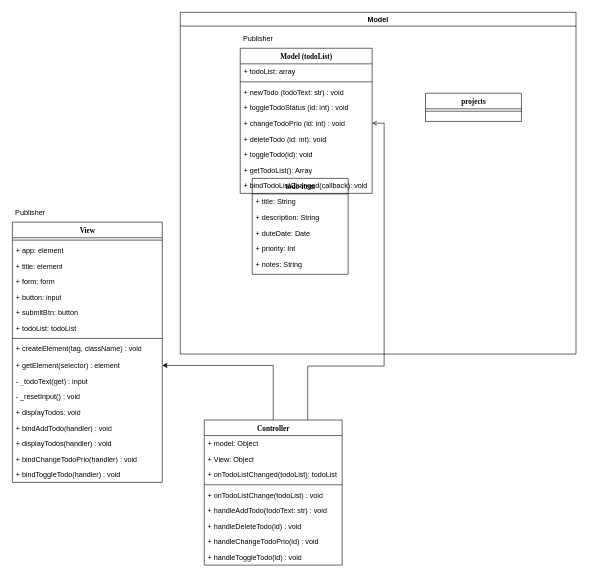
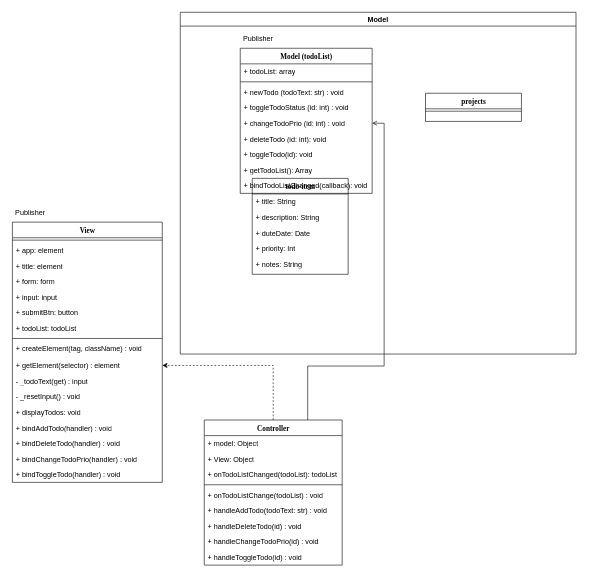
  <mxCell id="0" />
  <mxCell id="1" parent="0" />
  <mxCell id="2" value="View" style="swimlane;html=1;fontStyle=1;align=center;verticalAlign=top;childLayout=stackLayout;horizontal=1;startSize=26;horizontalStack=0;resizeParent=1;resizeLast=0;collapsible=1;marginBottom=0;swimlaneFillColor=#ffffff;rounded=0;shadow=0;comic=0;labelBackgroundColor=none;strokeWidth=1;fillColor=none;fontFamily=Verdana;fontSize=12" parent="1" vertex="1"><mxGeometry x="20" y="370" width="250" height="434" as="geometry" /></mxCell>
  <mxCell id="3" value="" style="line;html=1;strokeWidth=1;fillColor=none;align=left;verticalAlign=middle;spacingTop=-1;spacingLeft=3;spacingRight=3;rotatable=0;labelPosition=right;points=[];portConstraint=eastwest;" parent="2" vertex="1"><mxGeometry y="26" width="250" height="8" as="geometry" /></mxCell>
  <mxCell id="4" value="+ app: element" style="text;html=1;strokeColor=none;fillColor=none;align=left;verticalAlign=top;spacingLeft=4;spacingRight=4;whiteSpace=wrap;overflow=hidden;rotatable=0;points=[[0,0.5],[1,0.5]];portConstraint=eastwest;" parent="2" vertex="1"><mxGeometry y="34" width="250" height="26" as="geometry" /></mxCell>
  <mxCell id="5" value="+ title: element" style="text;html=1;strokeColor=none;fillColor=none;align=left;verticalAlign=top;spacingLeft=4;spacingRight=4;whiteSpace=wrap;overflow=hidden;rotatable=0;points=[[0,0.5],[1,0.5]];portConstraint=eastwest;" parent="2" vertex="1"><mxGeometry y="60" width="250" height="26" as="geometry" /></mxCell>
  <mxCell id="6" value="+ form: form" style="text;html=1;strokeColor=none;fillColor=none;align=left;verticalAlign=top;spacingLeft=4;spacingRight=4;whiteSpace=wrap;overflow=hidden;rotatable=0;points=[[0,0.5],[1,0.5]];portConstraint=eastwest;" parent="2" vertex="1"><mxGeometry y="86" width="250" height="26" as="geometry" /></mxCell>
- <mxCell id="7" value="+ button: input" style="text;html=1;strokeColor=none;fillColor=none;align=left;verticalAlign=top;spacingLeft=4;spacingRight=4;whiteSpace=wrap;overflow=hidden;rotatable=0;points=[[0,0.5],[1,0.5]];portConstraint=eastwest;" parent="2" vertex="1"><mxGeometry y="112" width="250" height="26" as="geometry" /></mxCell>
+ <mxCell id="7" value="+ input: input" style="text;html=1;strokeColor=none;fillColor=none;align=left;verticalAlign=top;spacingLeft=4;spacingRight=4;whiteSpace=wrap;overflow=hidden;rotatable=0;points=[[0,0.5],[1,0.5]];portConstraint=eastwest;" parent="2" vertex="1"><mxGeometry y="112" width="250" height="26" as="geometry" /></mxCell>
  <mxCell id="8" value="+ submitBtn: button" style="text;html=1;strokeColor=none;fillColor=none;align=left;verticalAlign=top;spacingLeft=4;spacingRight=4;whiteSpace=wrap;overflow=hidden;rotatable=0;points=[[0,0.5],[1,0.5]];portConstraint=eastwest;" parent="2" vertex="1"><mxGeometry y="138" width="250" height="26" as="geometry" /></mxCell>
  <mxCell id="9" value="+ todoList: todoList&amp;nbsp;" style="text;html=1;strokeColor=none;fillColor=none;align=left;verticalAlign=top;spacingLeft=4;spacingRight=4;whiteSpace=wrap;overflow=hidden;rotatable=0;points=[[0,0.5],[1,0.5]];portConstraint=eastwest;" parent="2" vertex="1"><mxGeometry y="164" width="250" height="26" as="geometry" /></mxCell>
  <mxCell id="10" value="" style="line;html=1;strokeWidth=1;fillColor=none;align=left;verticalAlign=middle;spacingTop=-1;spacingLeft=3;spacingRight=3;rotatable=0;labelPosition=right;points=[];portConstraint=eastwest;" parent="2" vertex="1"><mxGeometry y="190" width="250" height="8" as="geometry" /></mxCell>
  <mxCell id="11" value="+ createElement(tag, className) : void" style="text;html=1;strokeColor=none;fillColor=none;align=left;verticalAlign=top;spacingLeft=4;spacingRight=4;whiteSpace=wrap;overflow=hidden;rotatable=0;points=[[0,0.5],[1,0.5]];portConstraint=eastwest;" parent="2" vertex="1"><mxGeometry y="198" width="250" height="28" as="geometry" /></mxCell>
  <mxCell id="12" value="+ getElement(selector) : element" style="text;html=1;strokeColor=none;fillColor=none;align=left;verticalAlign=top;spacingLeft=4;spacingRight=4;whiteSpace=wrap;overflow=hidden;rotatable=0;points=[[0,0.5],[1,0.5]];portConstraint=eastwest;" parent="2" vertex="1"><mxGeometry y="226" width="250" height="26" as="geometry" /></mxCell>
  <mxCell id="13" value="- _todoText(get) : input" style="text;html=1;strokeColor=none;fillColor=none;align=left;verticalAlign=top;spacingLeft=4;spacingRight=4;whiteSpace=wrap;overflow=hidden;rotatable=0;points=[[0,0.5],[1,0.5]];portConstraint=eastwest;" parent="2" vertex="1"><mxGeometry y="252" width="250" height="26" as="geometry" /></mxCell>
  <mxCell id="14" value="- _resetInput() : void" style="text;html=1;strokeColor=none;fillColor=none;align=left;verticalAlign=top;spacingLeft=4;spacingRight=4;whiteSpace=wrap;overflow=hidden;rotatable=0;points=[[0,0.5],[1,0.5]];portConstraint=eastwest;" parent="2" vertex="1"><mxGeometry y="278" width="250" height="26" as="geometry" /></mxCell>
  <mxCell id="15" value="+ displayTodos: void" style="text;html=1;strokeColor=none;fillColor=none;align=left;verticalAlign=top;spacingLeft=4;spacingRight=4;whiteSpace=wrap;overflow=hidden;rotatable=0;points=[[0,0.5],[1,0.5]];portConstraint=eastwest;" parent="2" vertex="1"><mxGeometry y="304" width="250" height="26" as="geometry" /></mxCell>
  <mxCell id="16" value="+ bindAddTodo(handler) : void" style="text;html=1;strokeColor=none;fillColor=none;align=left;verticalAlign=top;spacingLeft=4;spacingRight=4;whiteSpace=wrap;overflow=hidden;rotatable=0;points=[[0,0.5],[1,0.5]];portConstraint=eastwest;" parent="2" vertex="1"><mxGeometry y="330" width="250" height="26" as="geometry" /></mxCell>
- <mxCell id="17" value="+ displayTodos(handler) : void" style="text;html=1;strokeColor=none;fillColor=none;align=left;verticalAlign=top;spacingLeft=4;spacingRight=4;whiteSpace=wrap;overflow=hidden;rotatable=0;points=[[0,0.5],[1,0.5]];portConstraint=eastwest;" parent="2" vertex="1"><mxGeometry y="356" width="250" height="26" as="geometry" /></mxCell>
+ <mxCell id="17" value="+ bindDeleteTodo(handler) : void" style="text;html=1;strokeColor=none;fillColor=none;align=left;verticalAlign=top;spacingLeft=4;spacingRight=4;whiteSpace=wrap;overflow=hidden;rotatable=0;points=[[0,0.5],[1,0.5]];portConstraint=eastwest;" parent="2" vertex="1"><mxGeometry y="356" width="250" height="26" as="geometry" /></mxCell>
  <mxCell id="18" value="+ bindChangeTodoPrio(handler) : void" style="text;html=1;strokeColor=none;fillColor=none;align=left;verticalAlign=top;spacingLeft=4;spacingRight=4;whiteSpace=wrap;overflow=hidden;rotatable=0;points=[[0,0.5],[1,0.5]];portConstraint=eastwest;" parent="2" vertex="1"><mxGeometry y="382" width="250" height="26" as="geometry" /></mxCell>
  <mxCell id="19" value="+ bindToggleTodo(handler) : void" style="text;html=1;strokeColor=none;fillColor=none;align=left;verticalAlign=top;spacingLeft=4;spacingRight=4;whiteSpace=wrap;overflow=hidden;rotatable=0;points=[[0,0.5],[1,0.5]];portConstraint=eastwest;" parent="2" vertex="1"><mxGeometry y="408" width="250" height="26" as="geometry" /></mxCell>
- <mxCell id="20" style="edgeStyle=orthogonalEdgeStyle;rounded=0;orthogonalLoop=1;jettySize=auto;html=1;entryX=1;entryY=0.5;entryDx=0;entryDy=0;endArrow=classic;endFill=1;" parent="1" source="22" target="12" edge="1"><mxGeometry relative="1" as="geometry" /></mxCell>
+ <mxCell id="20" style="edgeStyle=orthogonalEdgeStyle;rounded=0;orthogonalLoop=1;jettySize=auto;html=1;entryX=1;entryY=0.5;entryDx=0;entryDy=0;endArrow=classic;endFill=1;dashed=1;" parent="1" source="22" target="12" edge="1"><mxGeometry relative="1" as="geometry" /></mxCell>
  <mxCell id="21" style="edgeStyle=orthogonalEdgeStyle;rounded=0;orthogonalLoop=1;jettySize=auto;html=1;exitX=0.75;exitY=0;exitDx=0;exitDy=0;entryX=1;entryY=0.5;entryDx=0;entryDy=0;endArrow=open;endFill=1;" parent="1" source="22" target="39" edge="1"><mxGeometry relative="1" as="geometry"><Array as="points"><mxPoint x="513" y="610" /><mxPoint x="640" y="610" /><mxPoint x="640" y="205" /></Array></mxGeometry></mxCell>
  <mxCell id="22" value="Controller" style="swimlane;html=1;fontStyle=1;align=center;verticalAlign=top;childLayout=stackLayout;horizontal=1;startSize=26;horizontalStack=0;resizeParent=1;resizeLast=0;collapsible=1;marginBottom=0;swimlaneFillColor=#ffffff;rounded=0;shadow=0;comic=0;labelBackgroundColor=none;strokeWidth=1;fillColor=none;fontFamily=Verdana;fontSize=12" parent="1" vertex="1"><mxGeometry x="340" y="700" width="230" height="242" as="geometry" /></mxCell>
  <mxCell id="23" value="+ model: Object" style="text;html=1;strokeColor=none;fillColor=none;align=left;verticalAlign=top;spacingLeft=4;spacingRight=4;whiteSpace=wrap;overflow=hidden;rotatable=0;points=[[0,0.5],[1,0.5]];portConstraint=eastwest;" parent="22" vertex="1"><mxGeometry y="26" width="230" height="26" as="geometry" /></mxCell>
  <mxCell id="24" value="+ View: Object" style="text;html=1;strokeColor=none;fillColor=none;align=left;verticalAlign=top;spacingLeft=4;spacingRight=4;whiteSpace=wrap;overflow=hidden;rotatable=0;points=[[0,0.5],[1,0.5]];portConstraint=eastwest;" parent="22" vertex="1"><mxGeometry y="52" width="230" height="26" as="geometry" /></mxCell>
  <mxCell id="25" value="+ onTodoListChanged(todoList): todoList" style="text;html=1;strokeColor=none;fillColor=none;align=left;verticalAlign=top;spacingLeft=4;spacingRight=4;whiteSpace=wrap;overflow=hidden;rotatable=0;points=[[0,0.5],[1,0.5]];portConstraint=eastwest;" parent="22" vertex="1"><mxGeometry y="78" width="230" height="26" as="geometry" /></mxCell>
  <mxCell id="26" value="" style="line;html=1;strokeWidth=1;fillColor=none;align=left;verticalAlign=middle;spacingTop=-1;spacingLeft=3;spacingRight=3;rotatable=0;labelPosition=right;points=[];portConstraint=eastwest;" parent="22" vertex="1"><mxGeometry y="104" width="230" height="8" as="geometry" /></mxCell>
  <mxCell id="27" value="+ onTodoListChange(todoList) : void" style="text;html=1;strokeColor=none;fillColor=none;align=left;verticalAlign=top;spacingLeft=4;spacingRight=4;whiteSpace=wrap;overflow=hidden;rotatable=0;points=[[0,0.5],[1,0.5]];portConstraint=eastwest;" parent="22" vertex="1"><mxGeometry y="112" width="230" height="26" as="geometry" /></mxCell>
  <mxCell id="28" value="+ handleAddTodo(todoText: str) : void" style="text;html=1;strokeColor=none;fillColor=none;align=left;verticalAlign=top;spacingLeft=4;spacingRight=4;whiteSpace=wrap;overflow=hidden;rotatable=0;points=[[0,0.5],[1,0.5]];portConstraint=eastwest;" parent="22" vertex="1"><mxGeometry y="138" width="230" height="26" as="geometry" /></mxCell>
  <mxCell id="29" value="+ handleDeleteTodo(id) : void" style="text;html=1;strokeColor=none;fillColor=none;align=left;verticalAlign=top;spacingLeft=4;spacingRight=4;whiteSpace=wrap;overflow=hidden;rotatable=0;points=[[0,0.5],[1,0.5]];portConstraint=eastwest;" parent="22" vertex="1"><mxGeometry y="164" width="230" height="26" as="geometry" /></mxCell>
  <mxCell id="30" value="+ handleChangeTodoPrio(id) : void" style="text;html=1;strokeColor=none;fillColor=none;align=left;verticalAlign=top;spacingLeft=4;spacingRight=4;whiteSpace=wrap;overflow=hidden;rotatable=0;points=[[0,0.5],[1,0.5]];portConstraint=eastwest;" parent="22" vertex="1"><mxGeometry y="190" width="230" height="26" as="geometry" /></mxCell>
  <mxCell id="31" value="+ handleToggleTodo(id) : void" style="text;html=1;strokeColor=none;fillColor=none;align=left;verticalAlign=top;spacingLeft=4;spacingRight=4;whiteSpace=wrap;overflow=hidden;rotatable=0;points=[[0,0.5],[1,0.5]];portConstraint=eastwest;" parent="22" vertex="1"><mxGeometry y="216" width="230" height="26" as="geometry" /></mxCell>
  <mxCell id="32" value="Model" style="swimlane;" parent="1" vertex="1"><mxGeometry x="300" y="20" width="660" height="570" as="geometry" /></mxCell>
  <mxCell id="33" value="" style="edgeStyle=orthogonalEdgeStyle;rounded=0;orthogonalLoop=1;jettySize=auto;html=1;endArrow=none;endFill=0;entryX=0.5;entryY=1;entryDx=0;entryDy=0;exitX=0.5;exitY=0;exitDx=0;exitDy=0;" parent="32" source="44" edge="1"><mxGeometry relative="1" as="geometry"><mxPoint x="200" y="255" as="sourcePoint" /><mxPoint x="200" y="237" as="targetPoint" /></mxGeometry></mxCell>
  <mxCell id="34" value="Model (todoList)" style="swimlane;html=1;fontStyle=1;align=center;verticalAlign=top;childLayout=stackLayout;horizontal=1;startSize=26;horizontalStack=0;resizeParent=1;resizeLast=0;collapsible=1;marginBottom=0;swimlaneFillColor=#ffffff;rounded=0;shadow=0;comic=0;labelBackgroundColor=none;strokeWidth=1;fillColor=none;fontFamily=Verdana;fontSize=12" parent="32" vertex="1"><mxGeometry x="100" y="60" width="220" height="242" as="geometry" /></mxCell>
  <mxCell id="35" value="+ todoList: array" style="text;html=1;strokeColor=none;fillColor=none;align=left;verticalAlign=top;spacingLeft=4;spacingRight=4;whiteSpace=wrap;overflow=hidden;rotatable=0;points=[[0,0.5],[1,0.5]];portConstraint=eastwest;" parent="34" vertex="1"><mxGeometry y="26" width="220" height="26" as="geometry" /></mxCell>
  <mxCell id="36" value="" style="line;html=1;strokeWidth=1;fillColor=none;align=left;verticalAlign=middle;spacingTop=-1;spacingLeft=3;spacingRight=3;rotatable=0;labelPosition=right;points=[];portConstraint=eastwest;" parent="34" vertex="1"><mxGeometry y="52" width="220" height="8" as="geometry" /></mxCell>
  <mxCell id="37" value="+ newTodo (todoText: str) : void" style="text;html=1;strokeColor=none;fillColor=none;align=left;verticalAlign=top;spacingLeft=4;spacingRight=4;whiteSpace=wrap;overflow=hidden;rotatable=0;points=[[0,0.5],[1,0.5]];portConstraint=eastwest;" parent="34" vertex="1"><mxGeometry y="60" width="220" height="26" as="geometry" /></mxCell>
  <mxCell id="38" value="+ toggleTodoStatus (id: int) : void" style="text;html=1;strokeColor=none;fillColor=none;align=left;verticalAlign=top;spacingLeft=4;spacingRight=4;whiteSpace=wrap;overflow=hidden;rotatable=0;points=[[0,0.5],[1,0.5]];portConstraint=eastwest;" parent="34" vertex="1"><mxGeometry y="86" width="220" height="26" as="geometry" /></mxCell>
  <mxCell id="39" value="+ changeTodoPrio (id: int) : void" style="text;html=1;strokeColor=none;fillColor=none;align=left;verticalAlign=top;spacingLeft=4;spacingRight=4;whiteSpace=wrap;overflow=hidden;rotatable=0;points=[[0,0.5],[1,0.5]];portConstraint=eastwest;" parent="34" vertex="1"><mxGeometry y="112" width="220" height="26" as="geometry" /></mxCell>
  <mxCell id="40" value="+ deleteTodo (id: int): void" style="text;html=1;strokeColor=none;fillColor=none;align=left;verticalAlign=top;spacingLeft=4;spacingRight=4;whiteSpace=wrap;overflow=hidden;rotatable=0;points=[[0,0.5],[1,0.5]];portConstraint=eastwest;" parent="34" vertex="1"><mxGeometry y="138" width="220" height="26" as="geometry" /></mxCell>
  <mxCell id="41" value="+ toggleTodo(id): void" style="text;html=1;strokeColor=none;fillColor=none;align=left;verticalAlign=top;spacingLeft=4;spacingRight=4;whiteSpace=wrap;overflow=hidden;rotatable=0;points=[[0,0.5],[1,0.5]];portConstraint=eastwest;" parent="34" vertex="1"><mxGeometry y="164" width="220" height="26" as="geometry" /></mxCell>
  <mxCell id="42" value="+ getTodoList(): Array" style="text;html=1;strokeColor=none;fillColor=none;align=left;verticalAlign=top;spacingLeft=4;spacingRight=4;whiteSpace=wrap;overflow=hidden;rotatable=0;points=[[0,0.5],[1,0.5]];portConstraint=eastwest;" vertex="1" parent="34"><mxGeometry y="190" width="220" height="26" as="geometry" /></mxCell>
  <mxCell id="43" value="+ bindTodoListChanged(callback): void" style="text;html=1;strokeColor=none;fillColor=none;align=left;verticalAlign=top;spacingLeft=4;spacingRight=4;whiteSpace=wrap;overflow=hidden;rotatable=0;points=[[0,0.5],[1,0.5]];portConstraint=eastwest;" parent="34" vertex="1"><mxGeometry y="216" width="220" height="26" as="geometry" /></mxCell>
  <mxCell id="44" value="todo-item" style="swimlane;html=1;fontStyle=1;align=center;verticalAlign=top;childLayout=stackLayout;horizontal=1;startSize=26;horizontalStack=0;resizeParent=1;resizeLast=0;collapsible=1;marginBottom=0;swimlaneFillColor=#ffffff;rounded=0;shadow=0;comic=0;labelBackgroundColor=none;strokeWidth=1;fillColor=none;fontFamily=Verdana;fontSize=12" parent="32" vertex="1"><mxGeometry x="120" y="277" width="160" height="160" as="geometry" /></mxCell>
  <mxCell id="45" value="+ title: String" style="text;html=1;strokeColor=none;fillColor=none;align=left;verticalAlign=top;spacingLeft=4;spacingRight=4;whiteSpace=wrap;overflow=hidden;rotatable=0;points=[[0,0.5],[1,0.5]];portConstraint=eastwest;" parent="44" vertex="1"><mxGeometry y="26" width="160" height="26" as="geometry" /></mxCell>
  <mxCell id="46" value="+ description: String&lt;br&gt;" style="text;html=1;strokeColor=none;fillColor=none;align=left;verticalAlign=top;spacingLeft=4;spacingRight=4;whiteSpace=wrap;overflow=hidden;rotatable=0;points=[[0,0.5],[1,0.5]];portConstraint=eastwest;" parent="44" vertex="1"><mxGeometry y="52" width="160" height="26" as="geometry" /></mxCell>
  <mxCell id="47" value="+ duteDate: Date" style="text;html=1;strokeColor=none;fillColor=none;align=left;verticalAlign=top;spacingLeft=4;spacingRight=4;whiteSpace=wrap;overflow=hidden;rotatable=0;points=[[0,0.5],[1,0.5]];portConstraint=eastwest;" parent="44" vertex="1"><mxGeometry y="78" width="160" height="26" as="geometry" /></mxCell>
  <mxCell id="48" value="+ priority: Int" style="text;html=1;strokeColor=none;fillColor=none;align=left;verticalAlign=top;spacingLeft=4;spacingRight=4;whiteSpace=wrap;overflow=hidden;rotatable=0;points=[[0,0.5],[1,0.5]];portConstraint=eastwest;" parent="44" vertex="1"><mxGeometry y="104" width="160" height="26" as="geometry" /></mxCell>
  <mxCell id="49" value="+ notes: String" style="text;html=1;strokeColor=none;fillColor=none;align=left;verticalAlign=top;spacingLeft=4;spacingRight=4;whiteSpace=wrap;overflow=hidden;rotatable=0;points=[[0,0.5],[1,0.5]];portConstraint=eastwest;" parent="44" vertex="1"><mxGeometry y="130" width="160" height="30" as="geometry" /></mxCell>
  <mxCell id="50" value="projects" style="swimlane;html=1;fontStyle=1;align=center;verticalAlign=top;childLayout=stackLayout;horizontal=1;startSize=26;horizontalStack=0;resizeParent=1;resizeLast=0;collapsible=1;marginBottom=0;swimlaneFillColor=#ffffff;rounded=0;shadow=0;comic=0;labelBackgroundColor=none;strokeWidth=1;fillColor=none;fontFamily=Verdana;fontSize=12" parent="32" vertex="1"><mxGeometry x="409" y="135" width="160" height="47" as="geometry" /></mxCell>
  <mxCell id="51" value="" style="line;html=1;strokeWidth=1;fillColor=none;align=left;verticalAlign=middle;spacingTop=-1;spacingLeft=3;spacingRight=3;rotatable=0;labelPosition=right;points=[];portConstraint=eastwest;" parent="50" vertex="1"><mxGeometry y="26" width="160" height="8" as="geometry" /></mxCell>
  <mxCell id="52" value="Publisher" style="text;html=1;strokeColor=none;fillColor=none;align=center;verticalAlign=middle;whiteSpace=wrap;rounded=0;" parent="32" vertex="1"><mxGeometry x="100" y="30" width="60" height="30" as="geometry" /></mxCell>
  <mxCell id="53" value="Publisher" style="text;html=1;strokeColor=none;fillColor=none;align=center;verticalAlign=middle;whiteSpace=wrap;rounded=0;" parent="1" vertex="1"><mxGeometry x="20" y="340" width="60" height="30" as="geometry" /></mxCell>
